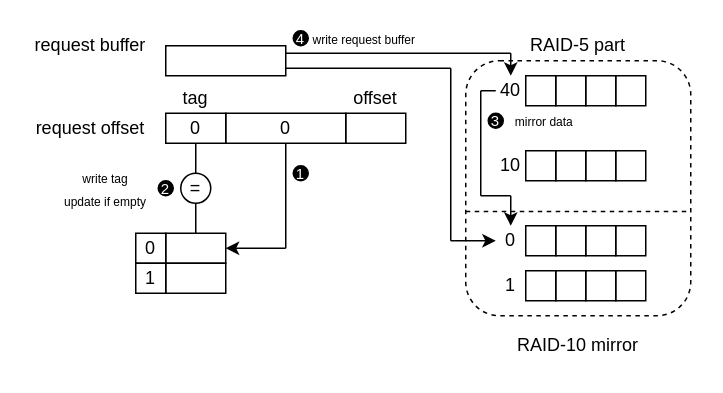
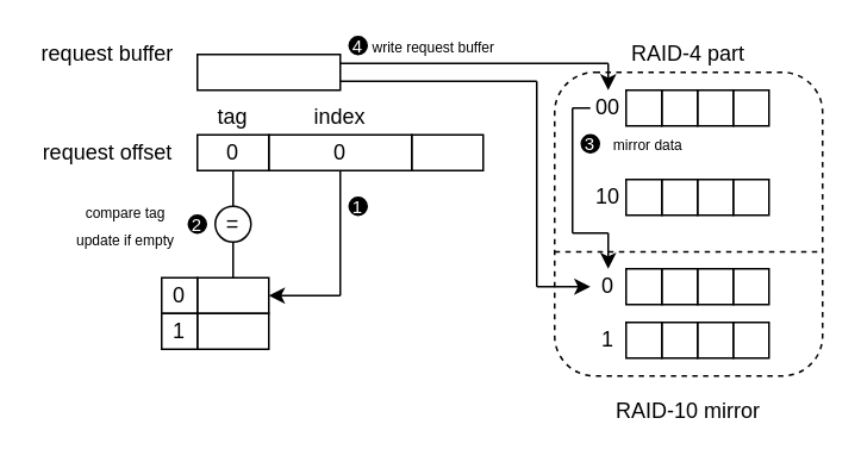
  <mxCell id="0" />
  <mxCell id="1" parent="0" />
  <mxCell id="2" value="" style="rounded=1;whiteSpace=wrap;html=1;fillColor=none;dashed=1;" vertex="1" parent="1"><mxGeometry x="310" y="40" width="150" height="170" as="geometry" /></mxCell>
  <mxCell id="3" value="0" style="rounded=0;whiteSpace=wrap;html=1;fillColor=none;" vertex="1" parent="1"><mxGeometry x="110" y="75" width="40" height="20" as="geometry" /></mxCell>
  <mxCell id="4" value="0" style="rounded=0;whiteSpace=wrap;html=1;fillColor=none;" vertex="1" parent="1"><mxGeometry x="150" y="75" width="80" height="20" as="geometry" /></mxCell>
  <mxCell id="5" value="" style="rounded=0;whiteSpace=wrap;html=1;fillColor=none;" vertex="1" parent="1"><mxGeometry x="230" y="75" width="40" height="20" as="geometry" /></mxCell>
  <mxCell id="6" value="tag" style="rounded=0;whiteSpace=wrap;html=1;fillColor=none;strokeColor=none;" vertex="1" parent="1"><mxGeometry x="110" y="55" width="40" height="20" as="geometry" /></mxCell>
- <mxCell id="8" value="offset" style="rounded=0;whiteSpace=wrap;html=1;fillColor=none;strokeColor=none;" vertex="1" parent="1"><mxGeometry x="230" y="55" width="40" height="20" as="geometry" /></mxCell>
+ <mxCell id="7" value="index" style="rounded=0;whiteSpace=wrap;html=1;fillColor=none;strokeColor=none;" vertex="1" parent="1"><mxGeometry x="170" y="55" width="40" height="20" as="geometry" /></mxCell>
  <mxCell id="9" value="request offset" style="rounded=0;whiteSpace=wrap;html=1;fillColor=none;strokeColor=none;" vertex="1" parent="1"><mxGeometry x="20" y="75" width="80" height="20" as="geometry" /></mxCell>
  <mxCell id="10" value="" style="rounded=0;whiteSpace=wrap;html=1;fillColor=none;" vertex="1" parent="1"><mxGeometry x="110" y="155" width="40" height="20" as="geometry" /></mxCell>
  <mxCell id="11" value="" style="endArrow=none;html=1;rounded=0;exitX=0.5;exitY=1;exitDx=0;exitDy=0;endSize=6;" edge="1" parent="1" source="4"><mxGeometry width="50" height="50" relative="1" as="geometry"><mxPoint x="420" y="245" as="sourcePoint" /><mxPoint x="190" y="165" as="targetPoint" /></mxGeometry></mxCell>
  <mxCell id="12" value="=" style="ellipse;whiteSpace=wrap;html=1;aspect=fixed;fillColor=none;" vertex="1" parent="1"><mxGeometry x="120" y="115" width="20" height="20" as="geometry" /></mxCell>
  <mxCell id="13" value="" style="endArrow=none;html=1;rounded=0;exitX=0.5;exitY=0;exitDx=0;exitDy=0;entryX=0.5;entryY=1;entryDx=0;entryDy=0;" edge="1" parent="1" source="10" target="12"><mxGeometry width="50" height="50" relative="1" as="geometry"><mxPoint x="420" y="245" as="sourcePoint" /><mxPoint x="470" y="195" as="targetPoint" /></mxGeometry></mxCell>
  <mxCell id="14" value="" style="endArrow=none;html=1;rounded=0;exitX=0.5;exitY=0;exitDx=0;exitDy=0;entryX=0.5;entryY=1;entryDx=0;entryDy=0;" edge="1" parent="1" source="12" target="3"><mxGeometry width="50" height="50" relative="1" as="geometry"><mxPoint x="420" y="245" as="sourcePoint" /><mxPoint x="470" y="195" as="targetPoint" /></mxGeometry></mxCell>
  <mxCell id="15" value="" style="rounded=0;whiteSpace=wrap;html=1;fillColor=none;" vertex="1" parent="1"><mxGeometry x="110" y="175" width="40" height="20" as="geometry" /></mxCell>
  <mxCell id="16" value="0" style="rounded=0;whiteSpace=wrap;html=1;fillColor=none;" vertex="1" parent="1"><mxGeometry x="90" y="155" width="20" height="20" as="geometry" /></mxCell>
  <mxCell id="17" value="1" style="rounded=0;whiteSpace=wrap;html=1;fillColor=none;" vertex="1" parent="1"><mxGeometry x="90" y="175" width="20" height="20" as="geometry" /></mxCell>
  <mxCell id="18" value="" style="rounded=0;whiteSpace=wrap;html=1;fillColor=none;" vertex="1" parent="1"><mxGeometry x="350" y="50" width="20" height="20" as="geometry" /></mxCell>
  <mxCell id="19" value="" style="rounded=0;whiteSpace=wrap;html=1;fillColor=none;" vertex="1" parent="1"><mxGeometry x="370" y="50" width="20" height="20" as="geometry" /></mxCell>
  <mxCell id="20" value="" style="rounded=0;whiteSpace=wrap;html=1;fillColor=none;" vertex="1" parent="1"><mxGeometry x="390" y="50" width="20" height="20" as="geometry" /></mxCell>
  <mxCell id="21" value="" style="rounded=0;whiteSpace=wrap;html=1;fillColor=none;" vertex="1" parent="1"><mxGeometry x="410" y="50" width="20" height="20" as="geometry" /></mxCell>
  <mxCell id="22" value="" style="rounded=0;whiteSpace=wrap;html=1;fillColor=none;" vertex="1" parent="1"><mxGeometry x="350" y="100" width="20" height="20" as="geometry" /></mxCell>
  <mxCell id="23" value="" style="rounded=0;whiteSpace=wrap;html=1;fillColor=none;" vertex="1" parent="1"><mxGeometry x="370" y="100" width="20" height="20" as="geometry" /></mxCell>
  <mxCell id="24" value="" style="rounded=0;whiteSpace=wrap;html=1;fillColor=none;" vertex="1" parent="1"><mxGeometry x="390" y="100" width="20" height="20" as="geometry" /></mxCell>
  <mxCell id="25" value="" style="rounded=0;whiteSpace=wrap;html=1;fillColor=none;" vertex="1" parent="1"><mxGeometry x="410" y="100" width="20" height="20" as="geometry" /></mxCell>
  <mxCell id="26" value="" style="rounded=0;whiteSpace=wrap;html=1;fillColor=none;" vertex="1" parent="1"><mxGeometry x="350" y="150" width="20" height="20" as="geometry" /></mxCell>
  <mxCell id="27" value="" style="rounded=0;whiteSpace=wrap;html=1;fillColor=none;" vertex="1" parent="1"><mxGeometry x="370" y="150" width="20" height="20" as="geometry" /></mxCell>
  <mxCell id="28" value="" style="rounded=0;whiteSpace=wrap;html=1;fillColor=none;" vertex="1" parent="1"><mxGeometry x="390" y="150" width="20" height="20" as="geometry" /></mxCell>
  <mxCell id="29" value="" style="rounded=0;whiteSpace=wrap;html=1;fillColor=none;" vertex="1" parent="1"><mxGeometry x="410" y="150" width="20" height="20" as="geometry" /></mxCell>
  <mxCell id="30" value="" style="rounded=0;whiteSpace=wrap;html=1;fillColor=none;" vertex="1" parent="1"><mxGeometry x="350" y="180" width="20" height="20" as="geometry" /></mxCell>
  <mxCell id="31" value="" style="rounded=0;whiteSpace=wrap;html=1;fillColor=none;" vertex="1" parent="1"><mxGeometry x="370" y="180" width="20" height="20" as="geometry" /></mxCell>
  <mxCell id="32" value="" style="rounded=0;whiteSpace=wrap;html=1;fillColor=none;" vertex="1" parent="1"><mxGeometry x="390" y="180" width="20" height="20" as="geometry" /></mxCell>
  <mxCell id="33" value="" style="rounded=0;whiteSpace=wrap;html=1;fillColor=none;" vertex="1" parent="1"><mxGeometry x="410" y="180" width="20" height="20" as="geometry" /></mxCell>
  <mxCell id="34" value="0&lt;span style=&quot;color: rgba(0, 0, 0, 0); font-family: monospace; font-size: 0px; text-align: start; text-wrap-mode: nowrap;&quot;&gt;%3CmxGraphModel%3E%3Croot%3E%3CmxCell%20id%3D%220%22%2F%3E%3CmxCell%20id%3D%221%22%20parent%3D%220%22%2F%3E%3CmxCell%20id%3D%222%22%20value%3D%22%22%20style%3D%22rounded%3D0%3BwhiteSpace%3Dwrap%3Bhtml%3D1%3BfillColor%3Dnone%3B%22%20vertex%3D%221%22%20parent%3D%221%22%3E%3CmxGeometry%20x%3D%22320%22%20y%3D%22120%22%20width%3D%2220%22%20height%3D%2220%22%20as%3D%22geometry%22%2F%3E%3C%2FmxCell%3E%3C%2Froot%3E%3C%2FmxGraphModel%3E&lt;/span&gt;" style="rounded=0;whiteSpace=wrap;html=1;fillColor=none;strokeColor=none;" vertex="1" parent="1"><mxGeometry x="330" y="150" width="20" height="20" as="geometry" /></mxCell>
  <mxCell id="35" value="1" style="rounded=0;whiteSpace=wrap;html=1;fillColor=none;strokeColor=none;" vertex="1" parent="1"><mxGeometry x="330" y="180" width="20" height="20" as="geometry" /></mxCell>
- <mxCell id="36" value="40" style="rounded=0;whiteSpace=wrap;html=1;fillColor=none;strokeColor=none;" vertex="1" parent="1"><mxGeometry x="330" y="50" width="20" height="20" as="geometry" /></mxCell>
+ <mxCell id="36" value="00" style="rounded=0;whiteSpace=wrap;html=1;fillColor=none;strokeColor=none;" vertex="1" parent="1"><mxGeometry x="330" y="50" width="20" height="20" as="geometry" /></mxCell>
  <mxCell id="37" value="10" style="rounded=0;whiteSpace=wrap;html=1;fillColor=none;strokeColor=none;" vertex="1" parent="1"><mxGeometry x="330" y="100" width="20" height="20" as="geometry" /></mxCell>
  <mxCell id="38" value="" style="endArrow=none;html=1;rounded=0;entryX=0;entryY=0.5;entryDx=0;entryDy=0;" edge="1" parent="1" target="36"><mxGeometry width="50" height="50" relative="1" as="geometry"><mxPoint x="320" y="60" as="sourcePoint" /><mxPoint x="470" y="190" as="targetPoint" /></mxGeometry></mxCell>
  <mxCell id="39" value="" style="endArrow=none;html=1;rounded=0;" edge="1" parent="1"><mxGeometry width="50" height="50" relative="1" as="geometry"><mxPoint x="320" y="60" as="sourcePoint" /><mxPoint x="320" y="130" as="targetPoint" /></mxGeometry></mxCell>
  <mxCell id="40" value="" style="endArrow=classic;html=1;rounded=0;entryX=0.5;entryY=0;entryDx=0;entryDy=0;" edge="1" parent="1" target="34"><mxGeometry width="50" height="50" relative="1" as="geometry"><mxPoint x="340" y="130" as="sourcePoint" /><mxPoint x="470" y="190" as="targetPoint" /></mxGeometry></mxCell>
  <mxCell id="41" value="" style="endArrow=none;html=1;rounded=0;" edge="1" parent="1"><mxGeometry width="50" height="50" relative="1" as="geometry"><mxPoint x="320" y="130" as="sourcePoint" /><mxPoint x="340" y="130" as="targetPoint" /></mxGeometry></mxCell>
  <mxCell id="42" value="" style="endArrow=none;dashed=1;html=1;rounded=0;exitX=0;exitY=0.591;exitDx=0;exitDy=0;exitPerimeter=0;entryX=0.997;entryY=0.591;entryDx=0;entryDy=0;entryPerimeter=0;" edge="1" parent="1" source="2" target="2"><mxGeometry width="50" height="50" relative="1" as="geometry"><mxPoint x="420" y="240" as="sourcePoint" /><mxPoint x="470" y="190" as="targetPoint" /></mxGeometry></mxCell>
  <mxCell id="43" value="" style="rounded=0;whiteSpace=wrap;html=1;fillColor=none;" vertex="1" parent="1"><mxGeometry x="110" y="30" width="80" height="20" as="geometry" /></mxCell>
  <mxCell id="44" value="" style="endArrow=classic;html=1;rounded=0;entryX=0.5;entryY=0;entryDx=0;entryDy=0;" edge="1" parent="1" target="36"><mxGeometry width="50" height="50" relative="1" as="geometry"><mxPoint x="340" y="35" as="sourcePoint" /><mxPoint x="450" y="95" as="targetPoint" /></mxGeometry></mxCell>
  <mxCell id="45" value="" style="endArrow=none;html=1;rounded=0;exitX=1;exitY=0.25;exitDx=0;exitDy=0;" edge="1" parent="1" source="43"><mxGeometry width="50" height="50" relative="1" as="geometry"><mxPoint x="400" y="145" as="sourcePoint" /><mxPoint x="340" y="35" as="targetPoint" /></mxGeometry></mxCell>
  <mxCell id="46" value="" style="endArrow=none;html=1;rounded=0;exitX=1;exitY=0.75;exitDx=0;exitDy=0;" edge="1" parent="1" source="43"><mxGeometry width="50" height="50" relative="1" as="geometry"><mxPoint x="400" y="145" as="sourcePoint" /><mxPoint x="300" y="45" as="targetPoint" /></mxGeometry></mxCell>
  <mxCell id="47" value="" style="endArrow=none;html=1;rounded=0;" edge="1" parent="1"><mxGeometry width="50" height="50" relative="1" as="geometry"><mxPoint x="300" y="45" as="sourcePoint" /><mxPoint x="300" y="160" as="targetPoint" /></mxGeometry></mxCell>
  <mxCell id="48" value="" style="endArrow=classic;html=1;rounded=0;entryX=0;entryY=0.5;entryDx=0;entryDy=0;" edge="1" parent="1" target="34"><mxGeometry width="50" height="50" relative="1" as="geometry"><mxPoint x="300" y="160" as="sourcePoint" /><mxPoint x="450" y="95" as="targetPoint" /></mxGeometry></mxCell>
  <mxCell id="49" value="request buffer" style="rounded=0;whiteSpace=wrap;html=1;fillColor=none;strokeColor=none;" vertex="1" parent="1"><mxGeometry x="20" y="20" width="80" height="20" as="geometry" /></mxCell>
  <mxCell id="50" value="&lt;font style=&quot;font-size: 10px;&quot; color=&quot;#ffffff&quot;&gt;1&lt;/font&gt;" style="ellipse;whiteSpace=wrap;html=1;aspect=fixed;fillColor=#000000;" vertex="1" parent="1"><mxGeometry x="195" y="110" width="10" height="10" as="geometry" /></mxCell>
  <mxCell id="51" value="&lt;font style=&quot;font-size: 10px;&quot; color=&quot;#ffffff&quot;&gt;2&lt;/font&gt;" style="ellipse;whiteSpace=wrap;html=1;aspect=fixed;fillColor=#000000;" vertex="1" parent="1"><mxGeometry x="105" y="120" width="10" height="10" as="geometry" /></mxCell>
  <mxCell id="52" value="&lt;font style=&quot;font-size: 10px;&quot; color=&quot;#ffffff&quot;&gt;3&lt;/font&gt;" style="ellipse;whiteSpace=wrap;html=1;aspect=fixed;fillColor=#000000;" vertex="1" parent="1"><mxGeometry x="325" y="75" width="10" height="10" as="geometry" /></mxCell>
  <mxCell id="53" value="&lt;font style=&quot;font-size: 10px;&quot; color=&quot;#ffffff&quot;&gt;4&lt;/font&gt;" style="ellipse;whiteSpace=wrap;html=1;aspect=fixed;fillColor=#000000;" vertex="1" parent="1"><mxGeometry x="195" y="20" width="10" height="10" as="geometry" /></mxCell>
  <mxCell id="54" value="" style="endArrow=classic;html=1;rounded=0;entryX=1;entryY=0.5;entryDx=0;entryDy=0;" edge="1" parent="1" target="10"><mxGeometry width="50" height="50" relative="1" as="geometry"><mxPoint x="190" y="165" as="sourcePoint" /><mxPoint x="190" y="175" as="targetPoint" /></mxGeometry></mxCell>
- <mxCell id="55" value="&lt;font style=&quot;font-size: 8px;&quot;&gt;write tag&lt;/font&gt;&lt;div&gt;&lt;font style=&quot;font-size: 8px;&quot;&gt;update if empty&lt;/font&gt;&lt;/div&gt;" style="rounded=0;whiteSpace=wrap;html=1;fillColor=none;strokeColor=none;" vertex="1" parent="1"><mxGeometry x="30" y="115" width="80" height="20" as="geometry" /></mxCell>
+ <mxCell id="55" value="&lt;font style=&quot;font-size: 8px;&quot;&gt;compare tag&lt;/font&gt;&lt;div&gt;&lt;font style=&quot;font-size: 8px;&quot;&gt;update if empty&lt;/font&gt;&lt;/div&gt;" style="rounded=0;whiteSpace=wrap;html=1;fillColor=none;strokeColor=none;" vertex="1" parent="1"><mxGeometry x="30" y="115" width="80" height="20" as="geometry" /></mxCell>
  <mxCell id="56" value="&lt;font style=&quot;font-size: 8px;&quot;&gt;mirror data&lt;/font&gt;" style="rounded=0;whiteSpace=wrap;html=1;fillColor=none;strokeColor=none;" vertex="1" parent="1"><mxGeometry x="335" y="75" width="55" height="10" as="geometry" /></mxCell>
  <mxCell id="57" value="&lt;font style=&quot;font-size: 8px;&quot;&gt;write request buffer&lt;/font&gt;" style="rounded=0;whiteSpace=wrap;html=1;fillColor=none;strokeColor=none;" vertex="1" parent="1"><mxGeometry x="205" y="20" width="75" height="10" as="geometry" /></mxCell>
- <mxCell id="58" value="RAID-5 part" style="rounded=0;whiteSpace=wrap;html=1;fillColor=none;strokeColor=none;" vertex="1" parent="1"><mxGeometry x="345" y="20" width="80" height="20" as="geometry" /></mxCell>
+ <mxCell id="58" value="RAID-4 part" style="rounded=0;whiteSpace=wrap;html=1;fillColor=none;strokeColor=none;" vertex="1" parent="1"><mxGeometry x="345" y="20" width="80" height="20" as="geometry" /></mxCell>
  <mxCell id="59" value="RAID-10 mirror" style="rounded=0;whiteSpace=wrap;html=1;fillColor=none;strokeColor=none;" vertex="1" parent="1"><mxGeometry x="335" y="220" width="100" height="20" as="geometry" /></mxCell>
